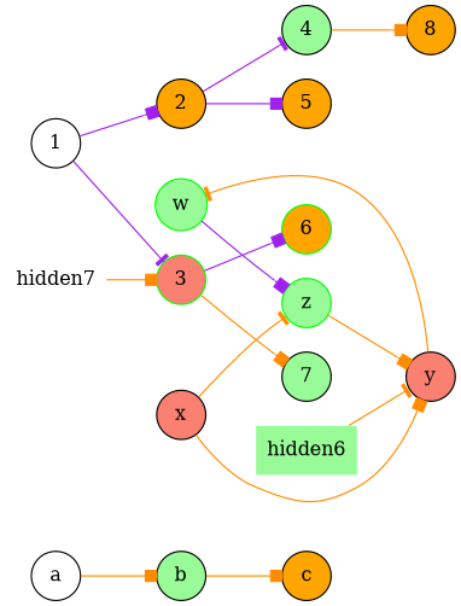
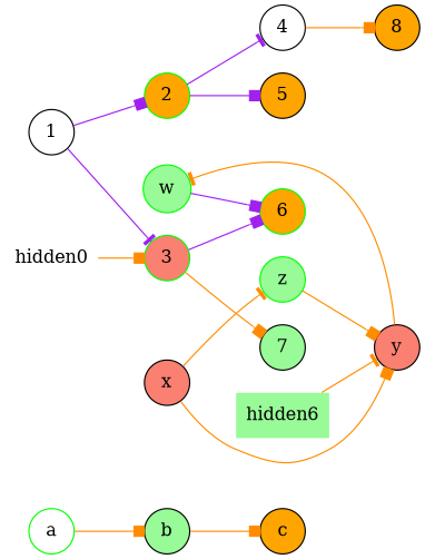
  digraph {
    rankdir=LR
    node [fillcolor=palegreen shape=circle style=filled]
    edge [arrowhead=box color=darkorange]
    c [fillcolor=orange]
    b
-   a [fillcolor=white]
+   a [fillcolor=white color=green]
    8 [fillcolor=orange]
-   4
+   4 [fillcolor=white]
    3 [color=green fillcolor=salmon]
    6 [color=green fillcolor=orange]
    7 [color=black]
-   2 [fillcolor=orange]
+   2 [fillcolor=orange color=green]
    5 [fillcolor=orange]
    1 [fillcolor=white]
    z [color=green]
    y [color=black fillcolor=salmon]
    w [color=green]
    x [fillcolor=salmon]
-   hidden0 [fillcolor=white shape=plaintext label=hidden7]
+   hidden0 [fillcolor=white shape=plaintext]
    n17 [label=hidden6 shape=plaintext]
    b -> c
    a -> b
    4 -> 8
    3 -> 6 [color=purple]
    3 -> 7
    2 -> 4 [arrowhead=tee color=purple]
    2 -> 5 [color=purple]
    1 -> 3 [arrowhead=tee color=purple]
    1 -> 2 [color=purple]
    z -> y
    y -> w [arrowhead=tee]
-   w -> z [color=purple]
+   w -> 6 [color=purple]
    x -> z [arrowhead=tee]
    x -> y
    hidden0 -> 3
    n17 -> y [arrowhead=tee]
  }
